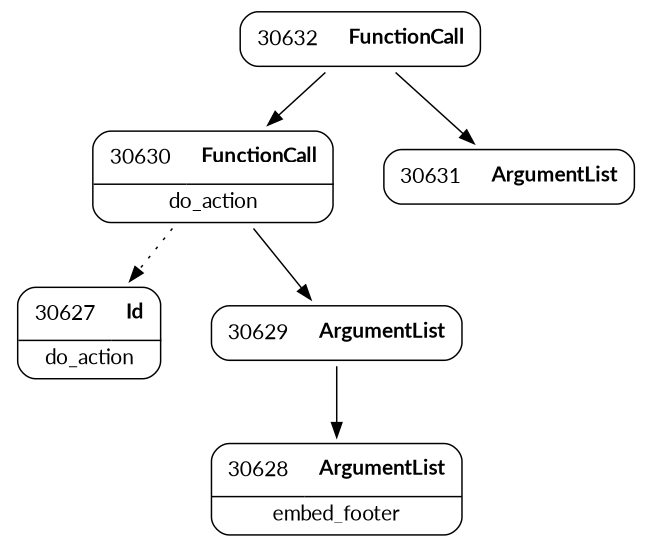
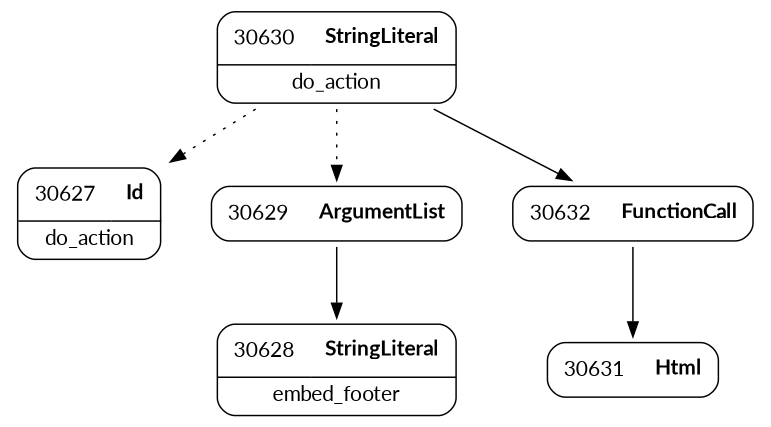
  digraph {
    fontname=Lato
    node [fontname=Lato shape=none]
    edge [fontname=Lato style=solid weight=2]
    n1 [label=<<TABLE border='1' cellspacing='0' cellpadding='10' style='rounded' ><TR><TD border='0'>30627</TD><TD border='0'><B>Id</B></TD></TR><HR/><TR><TD border='0' cellpadding='5' colspan='2'>do_action</TD></TR></TABLE>>]
-   n2 [label=<<TABLE border='1' cellspacing='0' cellpadding='10' style='rounded' ><TR><TD border='0'>30628</TD><TD border='0'><B>ArgumentList</B></TD></TR><HR/><TR><TD border='0' cellpadding='5' colspan='2'>embed_footer</TD></TR></TABLE>>]
+   n2 [label=<<TABLE border='1' cellspacing='0' cellpadding='10' style='rounded' ><TR><TD border='0'>30628</TD><TD border='0'><B>StringLiteral</B></TD></TR><HR/><TR><TD border='0' cellpadding='5' colspan='2'>embed_footer</TD></TR></TABLE>>]
    n3 [label=<<TABLE border='1' cellspacing='0' cellpadding='10' style='rounded' ><TR><TD border='0'>30629</TD><TD border='0'><B>ArgumentList</B></TD></TR></TABLE>>]
-   n4 [label=<<TABLE border='1' cellspacing='0' cellpadding='10' style='rounded' ><TR><TD border='0'>30630</TD><TD border='0'><B>FunctionCall</B></TD></TR><HR/><TR><TD border='0' cellpadding='5' colspan='2'>do_action</TD></TR></TABLE>>]
-   n5 [label=<<TABLE border='1' cellspacing='0' cellpadding='10' style='rounded' ><TR><TD border='0'>30631</TD><TD border='0'><B>ArgumentList</B></TD></TR></TABLE>>]
+   n4 [label=<<TABLE border='1' cellspacing='0' cellpadding='10' style='rounded' ><TR><TD border='0'>30630</TD><TD border='0'><B>StringLiteral</B></TD></TR><HR/><TR><TD border='0' cellpadding='5' colspan='2'>do_action</TD></TR></TABLE>>]
+   n5 [label=<<TABLE border='1' cellspacing='0' cellpadding='10' style='rounded' ><TR><TD border='0'>30631</TD><TD border='0'><B>Html</B></TD></TR></TABLE>>]
    n6 [label=<<TABLE border='1' cellspacing='0' cellpadding='10' style='rounded' ><TR><TD border='0'>30632</TD><TD border='0'><B>FunctionCall</B></TD></TR></TABLE>>]
    n3 -> n2
    n4 -> n1 [style=dotted]
-   n4 -> n3
-   n6 -> n4
+   n4 -> n3 [style=dotted]
+   n4 -> n6
    n6 -> n5
  }
